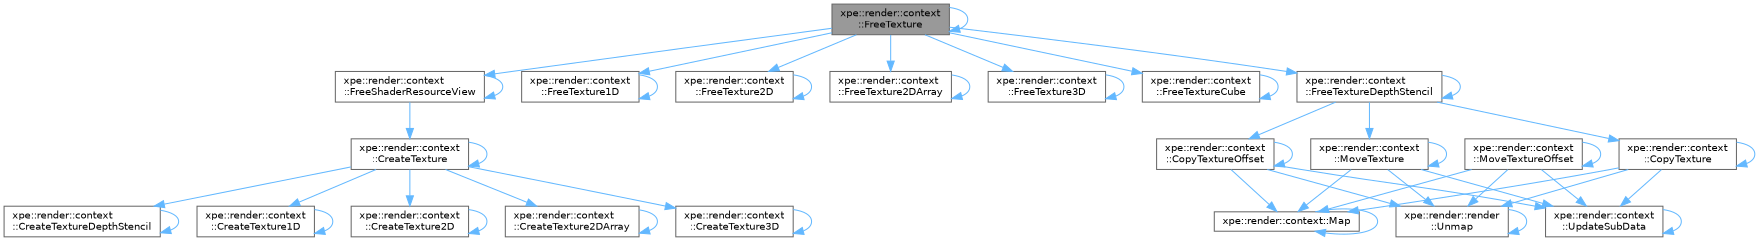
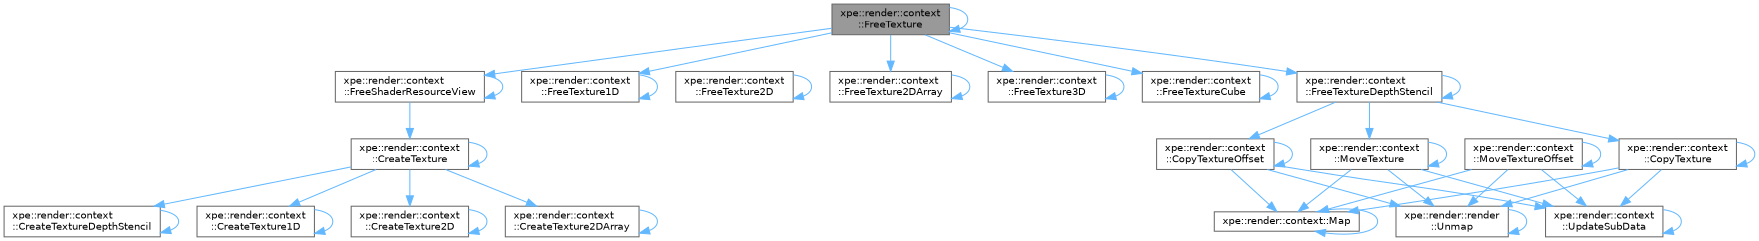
  digraph {
    rankdir=TB
    node [color=grey40 fillcolor=white fontname=Helvetica fontsize=10 shape=box style=filled]
    edge [color=steelblue1 fontname=Helvetica fontsize=10 labelfontname=Helvetica labelfontsize=10 style=solid]
    n1 [color=gray40 fillcolor=grey60 fontcolor=black height=0.2 label="xpe::render::context\l::FreeTexture" width=0.4]
    n2 [height=0.2 label="xpe::render::context\l::FreeShaderResourceView" width=0.4]
    n3 [height=0.2 label="xpe::render::context\l::FreeTexture1D" width=0.4]
    n4 [height=0.2 label="xpe::render::context\l::FreeTexture2D" width=0.4]
    n5 [height=0.2 label="xpe::render::context\l::FreeTexture2DArray" width=0.4]
    n6 [height=0.2 label="xpe::render::context\l::FreeTexture3D" width=0.4]
    n7 [height=0.2 label="xpe::render::context\l::FreeTextureCube" width=0.4]
    n8 [height=0.2 label="xpe::render::context\l::FreeTextureDepthStencil" width=0.4]
    n9 [height=0.2 label="xpe::render::context\l::CreateTexture" width=0.4]
    n10 [height=0.2 label="xpe::render::context\l::CopyTexture" width=0.4]
    n11 [height=0.2 label="xpe::render::context\l::CopyTextureOffset" width=0.4]
    n12 [height=0.2 label="xpe::render::context\l::MoveTexture" width=0.4]
    n13 [height=0.2 label="xpe::render::context\l::CreateTexture1D" width=0.4]
    n14 [height=0.2 label="xpe::render::context\l::CreateTexture2D" width=0.4]
    n15 [height=0.2 label="xpe::render::context\l::CreateTexture2DArray" width=0.4]
-   n16 [height=0.2 label="xpe::render::context\l::CreateTexture3D" width=0.4]
    n17 [height=0.2 label="xpe::render::context\l::CreateTextureDepthStencil" width=0.4]
    n18 [height=0.2 label="xpe::render::context::Map" width=0.4]
    n19 [height=0.2 label="xpe::render::render\l::Unmap" width=0.4]
    n20 [height=0.2 label="xpe::render::context\l::UpdateSubData" width=0.4]
    n21 [height=0.2 label="xpe::render::context\l::MoveTextureOffset" width=0.4]
    n1 -> n1
    n1 -> n2
    n1 -> n3
-   n1 -> n4
    n1 -> n5
    n1 -> n6
    n1 -> n7
    n1 -> n8
    n2 -> n2
    n2 -> n9
    n3 -> n3
    n4 -> n4
    n5 -> n5
    n6 -> n6
    n7 -> n7
    n8 -> n8
    n8 -> n10
    n8 -> n11
    n8 -> n12
    n9 -> n9
    n9 -> n13
    n9 -> n14
    n9 -> n15
-   n9 -> n16
    n9 -> n17
    n10 -> n10
    n10 -> n18
    n10 -> n19
    n10 -> n20
    n11 -> n11
    n11 -> n18
    n11 -> n19
    n11 -> n20
    n12 -> n12
    n12 -> n18
    n12 -> n19
    n12 -> n20
    n13 -> n13
    n14 -> n14
    n15 -> n15
-   n16 -> n16
    n17 -> n17
    n18 -> n18
    n19 -> n19
    n20 -> n20
    n21 -> n18
    n21 -> n19
    n21 -> n20
    n21 -> n21
  }
